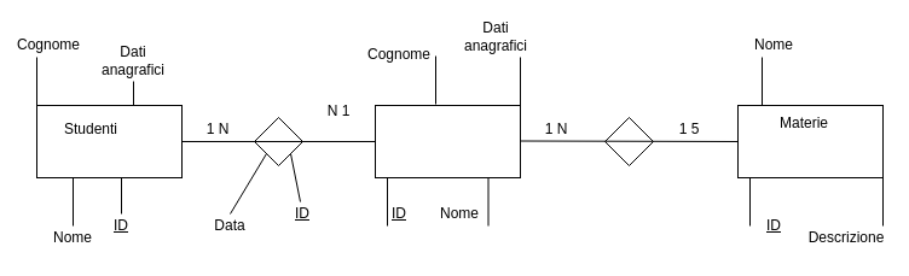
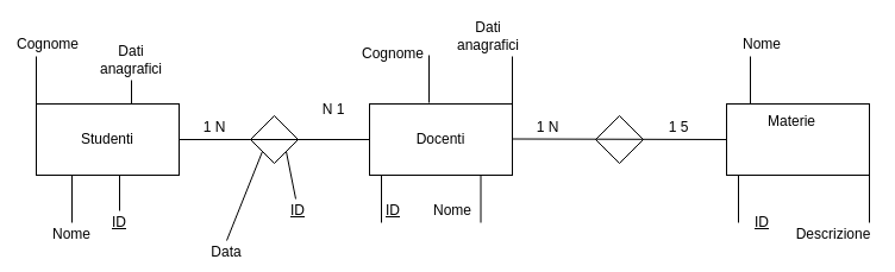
  <mxCell id="0" />
  <mxCell id="1" parent="0" />
  <mxCell id="2" value="" style="rounded=0;whiteSpace=wrap;html=1;" vertex="1" parent="1"><mxGeometry x="30" y="87" width="120" height="60" as="geometry" /></mxCell>
  <mxCell id="3" value="" style="rounded=0;whiteSpace=wrap;html=1;" vertex="1" parent="1"><mxGeometry x="310" y="87" width="120" height="60" as="geometry" /></mxCell>
  <mxCell id="4" value="" style="rounded=0;whiteSpace=wrap;html=1;" vertex="1" parent="1"><mxGeometry x="610" y="87" width="120" height="60" as="geometry" /></mxCell>
  <mxCell id="5" value="" style="rhombus;whiteSpace=wrap;html=1;" vertex="1" parent="1"><mxGeometry x="210" y="97" width="40" height="40" as="geometry" /></mxCell>
  <mxCell id="6" value="" style="rhombus;whiteSpace=wrap;html=1;" vertex="1" parent="1"><mxGeometry x="500" y="97" width="40" height="40" as="geometry" /></mxCell>
  <mxCell id="7" value="" style="endArrow=none;html=1;exitX=1;exitY=0.5;exitDx=0;exitDy=0;entryX=0;entryY=0.5;entryDx=0;entryDy=0;" edge="1" parent="1" source="2" target="3"><mxGeometry width="50" height="50" relative="1" as="geometry"><mxPoint x="360" y="167" as="sourcePoint" /><mxPoint x="410" y="117" as="targetPoint" /></mxGeometry></mxCell>
  <mxCell id="8" value="" style="endArrow=none;html=1;exitX=1;exitY=0.5;exitDx=0;exitDy=0;entryX=0;entryY=0.5;entryDx=0;entryDy=0;" edge="1" parent="1" target="4"><mxGeometry width="50" height="50" relative="1" as="geometry"><mxPoint x="430" y="116.5" as="sourcePoint" /><mxPoint x="590" y="116.5" as="targetPoint" /></mxGeometry></mxCell>
- <mxCell id="10" value="Studenti" style="text;html=1;strokeColor=none;fillColor=none;align=center;verticalAlign=middle;whiteSpace=wrap;rounded=0;" vertex="1" parent="1"><mxGeometry x="55" y="97" width="40" height="20" as="geometry" /></mxCell>
+ <mxCell id="9" value="Docenti" style="text;html=1;strokeColor=none;fillColor=none;align=center;verticalAlign=middle;whiteSpace=wrap;rounded=0;" vertex="1" parent="1"><mxGeometry x="350" y="107" width="40" height="20" as="geometry" /></mxCell>
+ <mxCell id="10" value="Studenti" style="text;html=1;strokeColor=none;fillColor=none;align=center;verticalAlign=middle;whiteSpace=wrap;rounded=0;" vertex="1" parent="1"><mxGeometry x="70" y="107" width="40" height="20" as="geometry" /></mxCell>
  <mxCell id="11" value="Materie" style="text;html=1;strokeColor=none;fillColor=none;align=center;verticalAlign=middle;whiteSpace=wrap;rounded=0;" vertex="1" parent="1"><mxGeometry x="645" y="92" width="40" height="20" as="geometry" /></mxCell>
  <mxCell id="12" value="1 N" style="text;html=1;strokeColor=none;fillColor=none;align=center;verticalAlign=middle;whiteSpace=wrap;rounded=0;" vertex="1" parent="1"><mxGeometry x="160" y="97" width="40" height="20" as="geometry" /></mxCell>
  <mxCell id="13" value="1 N" style="text;html=1;strokeColor=none;fillColor=none;align=center;verticalAlign=middle;whiteSpace=wrap;rounded=0;" vertex="1" parent="1"><mxGeometry x="440" y="97" width="40" height="20" as="geometry" /></mxCell>
  <mxCell id="14" value="1 5" style="text;html=1;strokeColor=none;fillColor=none;align=center;verticalAlign=middle;whiteSpace=wrap;rounded=0;" vertex="1" parent="1"><mxGeometry x="550" y="97" width="40" height="20" as="geometry" /></mxCell>
  <mxCell id="15" value="N 1" style="text;html=1;strokeColor=none;fillColor=none;align=center;verticalAlign=middle;whiteSpace=wrap;rounded=0;" vertex="1" parent="1"><mxGeometry x="260" y="82" width="40" height="20" as="geometry" /></mxCell>
  <mxCell id="16" value="" style="endArrow=none;html=1;" edge="1" parent="1"><mxGeometry width="50" height="50" relative="1" as="geometry"><mxPoint x="100" y="177" as="sourcePoint" /><mxPoint x="100" y="147" as="targetPoint" /></mxGeometry></mxCell>
  <mxCell id="17" value="&lt;u&gt;ID&lt;/u&gt;" style="text;html=1;strokeColor=none;fillColor=none;align=center;verticalAlign=middle;whiteSpace=wrap;rounded=0;" vertex="1" parent="1"><mxGeometry x="80" y="177" width="40" height="20" as="geometry" /></mxCell>
  <mxCell id="18" value="" style="endArrow=none;html=1;exitX=0.25;exitY=1;exitDx=0;exitDy=0;" edge="1" parent="1" source="2" target="19"><mxGeometry width="50" height="50" relative="1" as="geometry"><mxPoint x="50" y="187" as="sourcePoint" /><mxPoint x="70" y="147" as="targetPoint" /></mxGeometry></mxCell>
  <mxCell id="19" value="Nome" style="text;html=1;strokeColor=none;fillColor=none;align=center;verticalAlign=middle;whiteSpace=wrap;rounded=0;" vertex="1" parent="1"><mxGeometry x="40" y="187" width="40" height="20" as="geometry" /></mxCell>
  <mxCell id="20" value="Cognome" style="text;html=1;strokeColor=none;fillColor=none;align=center;verticalAlign=middle;whiteSpace=wrap;rounded=0;" vertex="1" parent="1"><mxGeometry x="20" y="27" width="40" height="20" as="geometry" /></mxCell>
  <mxCell id="21" value="" style="endArrow=none;html=1;entryX=0.25;entryY=1;entryDx=0;entryDy=0;" edge="1" parent="1" target="20"><mxGeometry width="50" height="50" relative="1" as="geometry"><mxPoint x="30" y="87" as="sourcePoint" /><mxPoint x="50" y="47" as="targetPoint" /><Array as="points"><mxPoint x="30" y="87" /></Array></mxGeometry></mxCell>
  <mxCell id="22" value="" style="endArrow=none;html=1;" edge="1" parent="1"><mxGeometry width="50" height="50" relative="1" as="geometry"><mxPoint x="110" y="87" as="sourcePoint" /><mxPoint x="110" y="67" as="targetPoint" /></mxGeometry></mxCell>
  <mxCell id="23" value="Dati anagrafici" style="text;html=1;strokeColor=none;fillColor=none;align=center;verticalAlign=middle;whiteSpace=wrap;rounded=0;" vertex="1" parent="1"><mxGeometry x="90" y="40" width="40" height="20" as="geometry" /></mxCell>
  <mxCell id="24" value="&lt;u&gt;ID&lt;/u&gt;" style="text;html=1;strokeColor=none;fillColor=none;align=center;verticalAlign=middle;whiteSpace=wrap;rounded=0;" vertex="1" parent="1"><mxGeometry x="310" y="167" width="40" height="20" as="geometry" /></mxCell>
  <mxCell id="25" value="Nome" style="text;html=1;strokeColor=none;fillColor=none;align=center;verticalAlign=middle;whiteSpace=wrap;rounded=0;" vertex="1" parent="1"><mxGeometry x="360" y="167" width="40" height="20" as="geometry" /></mxCell>
  <mxCell id="26" value="Cognome" style="text;html=1;strokeColor=none;fillColor=none;align=center;verticalAlign=middle;whiteSpace=wrap;rounded=0;" vertex="1" parent="1"><mxGeometry x="310" y="35" width="40" height="20" as="geometry" /></mxCell>
  <mxCell id="27" value="Dati anagrafici" style="text;html=1;strokeColor=none;fillColor=none;align=center;verticalAlign=middle;whiteSpace=wrap;rounded=0;" vertex="1" parent="1"><mxGeometry x="390" y="20" width="40" height="20" as="geometry" /></mxCell>
  <mxCell id="28" value="" style="endArrow=none;html=1;" edge="1" parent="1"><mxGeometry width="50" height="50" relative="1" as="geometry"><mxPoint x="320" y="187" as="sourcePoint" /><mxPoint x="320" y="147" as="targetPoint" /></mxGeometry></mxCell>
  <mxCell id="29" value="" style="endArrow=none;html=1;" edge="1" parent="1"><mxGeometry width="50" height="50" relative="1" as="geometry"><mxPoint x="403.5" y="187" as="sourcePoint" /><mxPoint x="403.5" y="147" as="targetPoint" /></mxGeometry></mxCell>
  <mxCell id="30" value="" style="endArrow=none;html=1;" edge="1" parent="1"><mxGeometry width="50" height="50" relative="1" as="geometry"><mxPoint x="430" y="87" as="sourcePoint" /><mxPoint x="430" y="47" as="targetPoint" /></mxGeometry></mxCell>
  <mxCell id="31" value="" style="endArrow=none;html=1;" edge="1" parent="1"><mxGeometry width="50" height="50" relative="1" as="geometry"><mxPoint x="360" y="86" as="sourcePoint" /><mxPoint x="360" y="46" as="targetPoint" /></mxGeometry></mxCell>
  <mxCell id="32" value="&lt;u&gt;ID&lt;/u&gt;" style="text;html=1;strokeColor=none;fillColor=none;align=center;verticalAlign=middle;whiteSpace=wrap;rounded=0;" vertex="1" parent="1"><mxGeometry x="620" y="177" width="40" height="20" as="geometry" /></mxCell>
  <mxCell id="33" value="" style="endArrow=none;html=1;" edge="1" parent="1"><mxGeometry width="50" height="50" relative="1" as="geometry"><mxPoint x="620" y="187" as="sourcePoint" /><mxPoint x="620" y="147" as="targetPoint" /></mxGeometry></mxCell>
  <mxCell id="34" value="Descrizione" style="text;html=1;strokeColor=none;fillColor=none;align=center;verticalAlign=middle;whiteSpace=wrap;rounded=0;" vertex="1" parent="1"><mxGeometry x="680" y="187" width="40" height="20" as="geometry" /></mxCell>
  <mxCell id="35" value="" style="endArrow=none;html=1;" edge="1" parent="1"><mxGeometry width="50" height="50" relative="1" as="geometry"><mxPoint x="730" y="187" as="sourcePoint" /><mxPoint x="730" y="147" as="targetPoint" /></mxGeometry></mxCell>
  <mxCell id="36" value="" style="endArrow=none;html=1;" edge="1" parent="1"><mxGeometry width="50" height="50" relative="1" as="geometry"><mxPoint x="630" y="87" as="sourcePoint" /><mxPoint x="630" y="47" as="targetPoint" /></mxGeometry></mxCell>
  <mxCell id="37" value="Nome" style="text;html=1;strokeColor=none;fillColor=none;align=center;verticalAlign=middle;whiteSpace=wrap;rounded=0;" vertex="1" parent="1"><mxGeometry x="620" y="27" width="40" height="20" as="geometry" /></mxCell>
  <mxCell id="38" value="" style="endArrow=none;html=1;exitX=0;exitY=1;exitDx=0;exitDy=0;entryX=0.5;entryY=0;entryDx=0;entryDy=0;" edge="1" parent="1" source="5" target="39"><mxGeometry width="50" height="50" relative="1" as="geometry"><mxPoint x="200" y="197" as="sourcePoint" /><mxPoint x="200" y="167" as="targetPoint" /></mxGeometry></mxCell>
- <mxCell id="39" value="Data" style="text;html=1;strokeColor=none;fillColor=none;align=center;verticalAlign=middle;whiteSpace=wrap;rounded=0;" vertex="1" parent="1"><mxGeometry x="170" y="177" width="40" height="20" as="geometry" /></mxCell>
+ <mxCell id="39" value="Data" style="text;html=1;strokeColor=none;fillColor=none;align=center;verticalAlign=middle;whiteSpace=wrap;rounded=0;" vertex="1" parent="1"><mxGeometry x="170" y="202" width="40" height="20" as="geometry" /></mxCell>
  <mxCell id="40" value="" style="endArrow=none;html=1;exitX=0;exitY=1;exitDx=0;exitDy=0;" edge="1" parent="1" target="41"><mxGeometry width="50" height="50" relative="1" as="geometry"><mxPoint x="240" y="127" as="sourcePoint" /><mxPoint x="250" y="177" as="targetPoint" /></mxGeometry></mxCell>
  <mxCell id="41" value="&lt;span style=&quot;font-style: normal&quot;&gt;&lt;u&gt;ID&lt;/u&gt;&lt;/span&gt;" style="text;html=1;strokeColor=none;fillColor=none;align=center;verticalAlign=middle;whiteSpace=wrap;rounded=0;fontStyle=2" vertex="1" parent="1"><mxGeometry x="230" y="167" width="40" height="20" as="geometry" /></mxCell>
